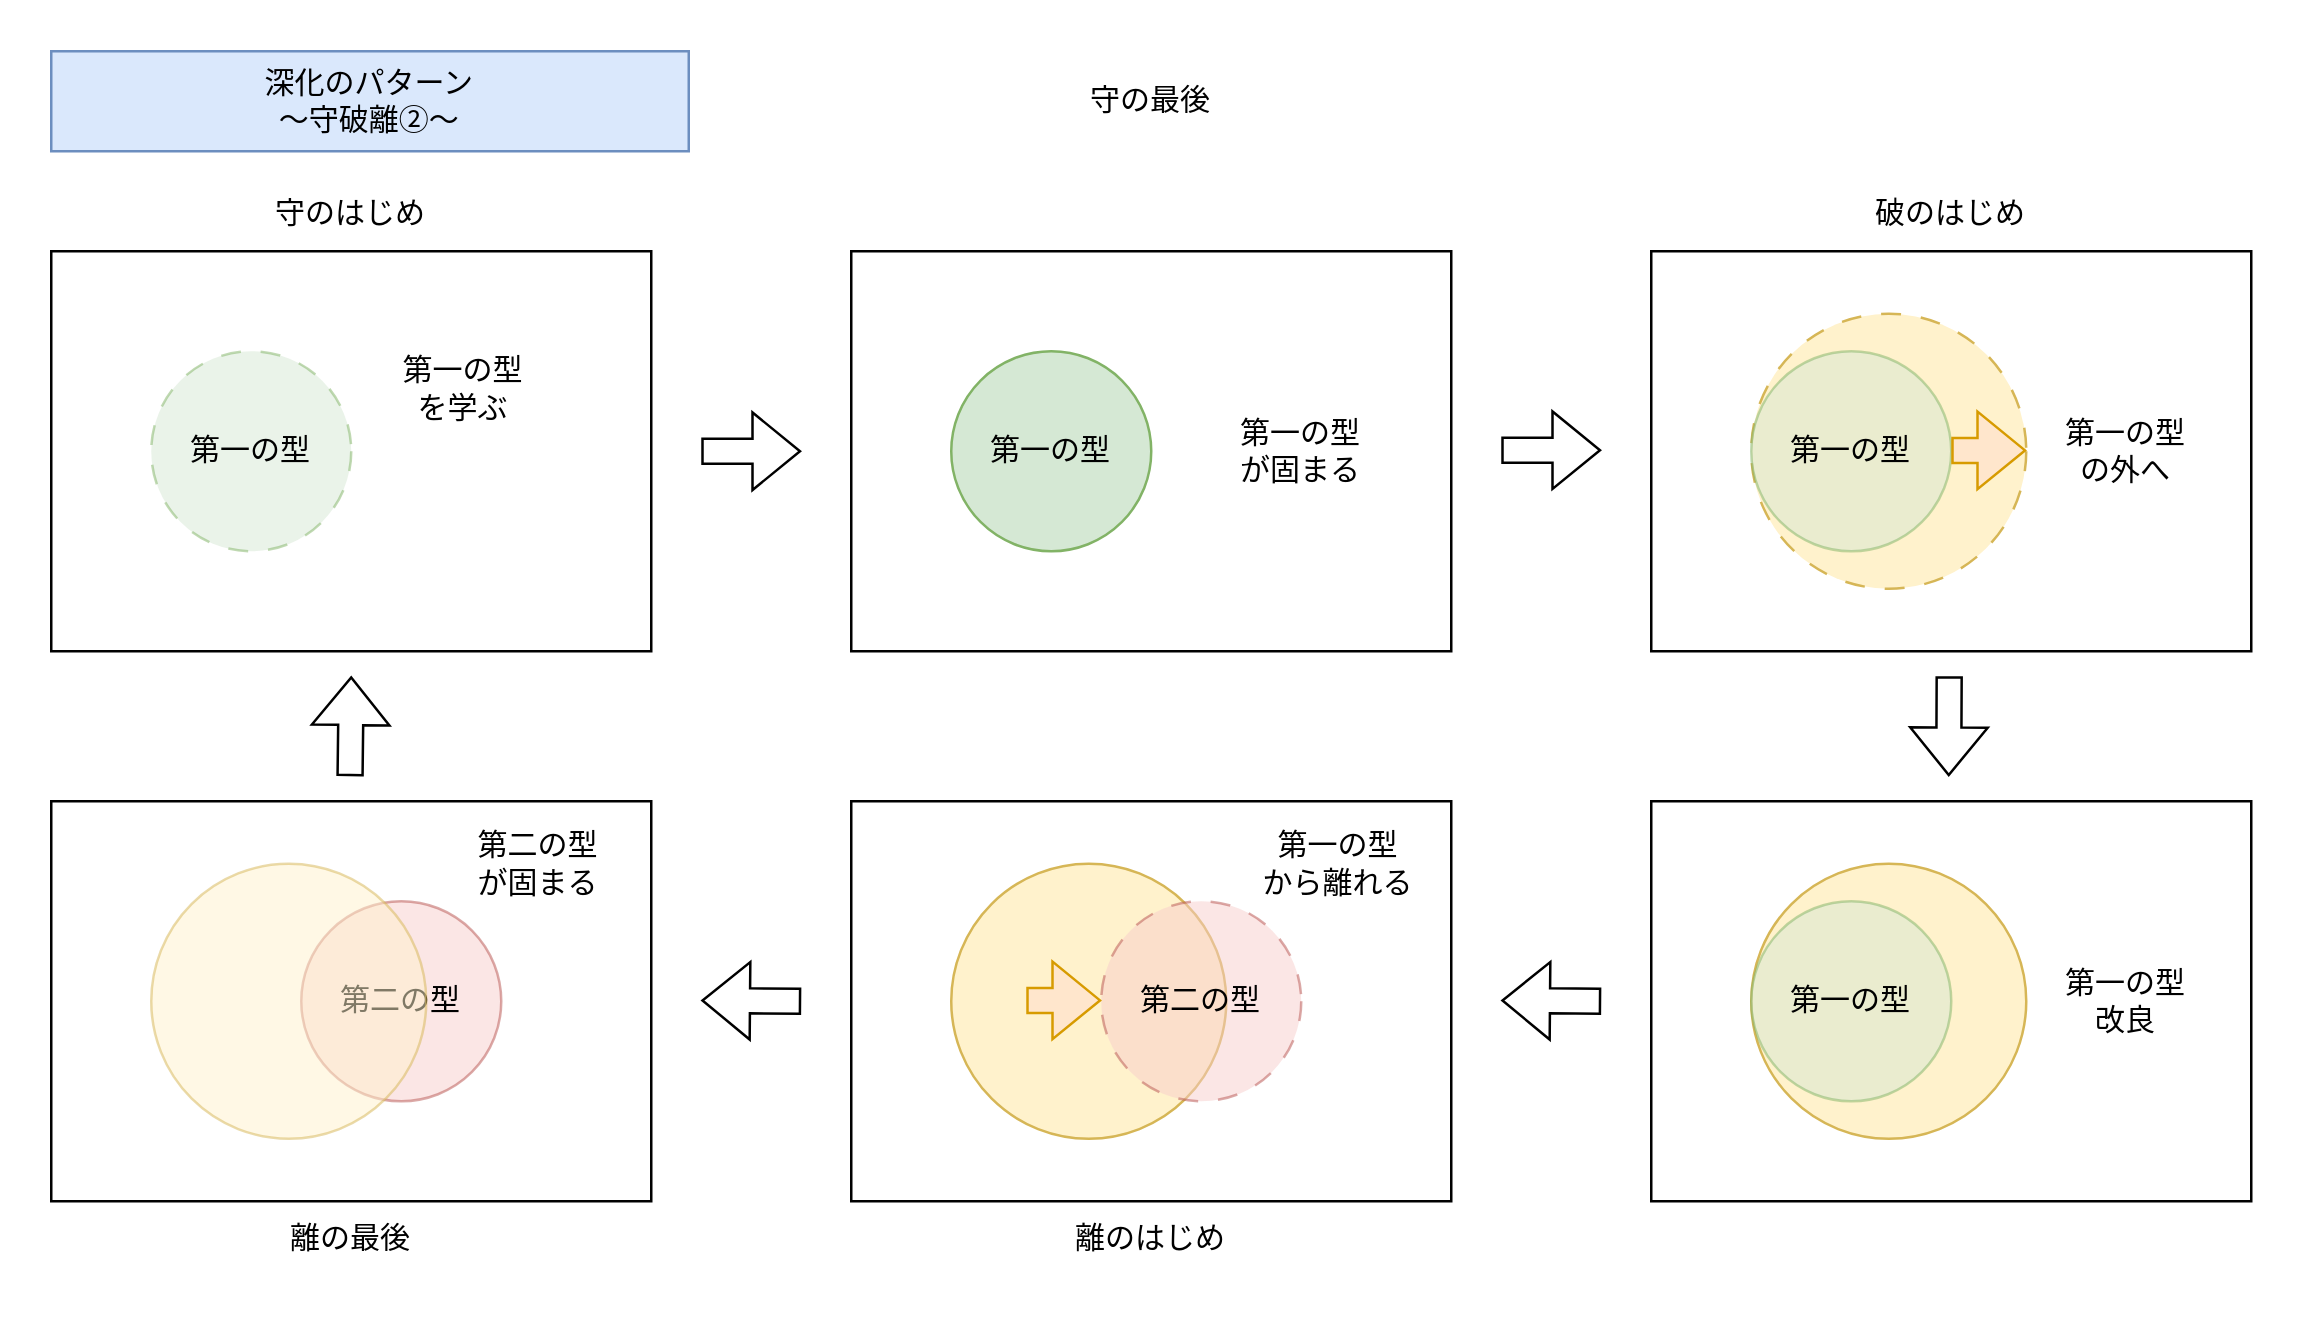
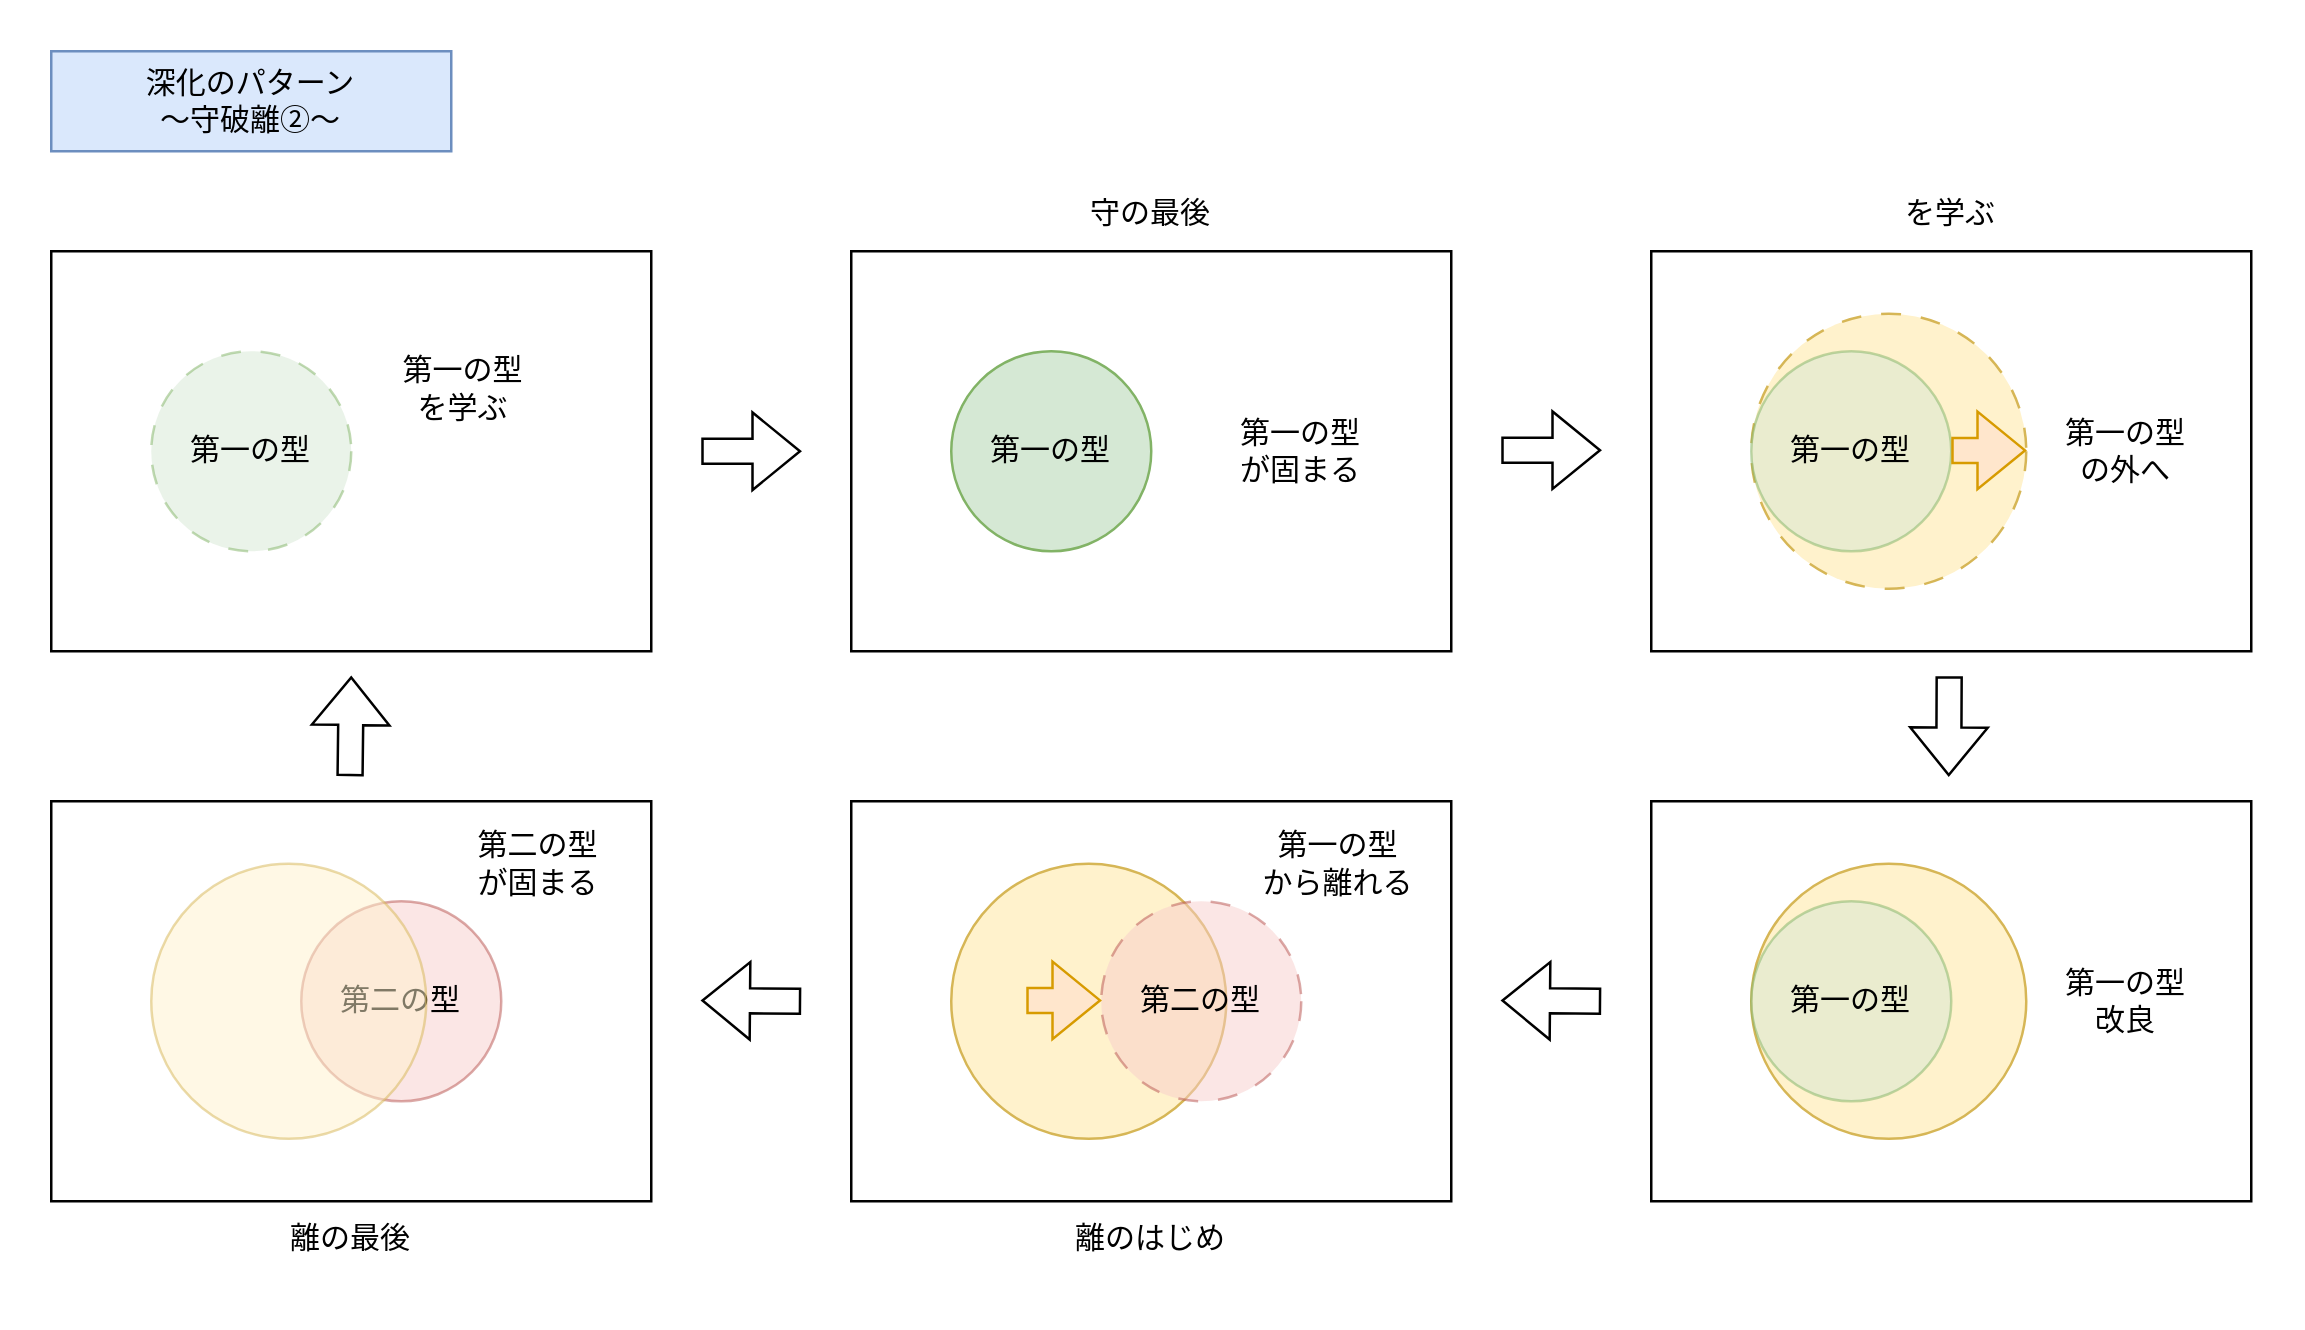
  <mxCell id="0" />
  <mxCell id="1" parent="0" />
- <mxCell id="2" value="深化のパターン&lt;div&gt;～守破離➁～&lt;/div&gt;" style="text;html=1;align=center;verticalAlign=middle;whiteSpace=wrap;rounded=0;fillColor=#dae8fc;strokeColor=#6c8ebf;" vertex="1" parent="1"><mxGeometry x="20" y="20" width="255" height="40" as="geometry" /></mxCell>
+ <mxCell id="2" value="深化のパターン&lt;div&gt;～守破離➁～&lt;/div&gt;" style="text;html=1;align=center;verticalAlign=middle;whiteSpace=wrap;rounded=0;fillColor=#dae8fc;strokeColor=#6c8ebf;" vertex="1" parent="1"><mxGeometry x="20" y="20" width="160" height="40" as="geometry" /></mxCell>
  <mxCell id="3" value="" style="rounded=0;whiteSpace=wrap;html=1;" vertex="1" parent="1"><mxGeometry x="20" y="100" width="240" height="160" as="geometry" /></mxCell>
- <mxCell id="4" value="守のはじめ" style="text;html=1;align=center;verticalAlign=middle;whiteSpace=wrap;rounded=0;" vertex="1" parent="1"><mxGeometry x="60" y="70" width="160" height="30" as="geometry" /></mxCell>
  <mxCell id="5" value="" style="rounded=0;whiteSpace=wrap;html=1;" vertex="1" parent="1"><mxGeometry x="340" y="100" width="240" height="160" as="geometry" /></mxCell>
- <mxCell id="6" value="守の最後" style="text;html=1;align=center;verticalAlign=middle;whiteSpace=wrap;rounded=0;" vertex="1" parent="1"><mxGeometry x="380" y="25" width="160" height="30" as="geometry" /></mxCell>
+ <mxCell id="6" value="守の最後" style="text;html=1;align=center;verticalAlign=middle;whiteSpace=wrap;rounded=0;" vertex="1" parent="1"><mxGeometry x="380" y="70" width="160" height="30" as="geometry" /></mxCell>
  <mxCell id="7" value="第一の型" style="ellipse;whiteSpace=wrap;html=1;aspect=fixed;fillColor=#d5e8d4;strokeColor=#82b366;" vertex="1" parent="1"><mxGeometry x="380" y="140" width="80" height="80" as="geometry" /></mxCell>
  <mxCell id="8" value="" style="shape=flexArrow;endArrow=classic;html=1;rounded=0;" edge="1" parent="1"><mxGeometry width="50" height="50" relative="1" as="geometry"><mxPoint x="280" y="180" as="sourcePoint" /><mxPoint x="320" y="180" as="targetPoint" /></mxGeometry></mxCell>
  <mxCell id="9" value="" style="shape=flexArrow;endArrow=classic;html=1;rounded=0;" edge="1" parent="1"><mxGeometry width="50" height="50" relative="1" as="geometry"><mxPoint x="600" y="179.58" as="sourcePoint" /><mxPoint x="640" y="179.58" as="targetPoint" /></mxGeometry></mxCell>
  <mxCell id="10" value="" style="rounded=0;whiteSpace=wrap;html=1;" vertex="1" parent="1"><mxGeometry x="660" y="100" width="240" height="160" as="geometry" /></mxCell>
- <mxCell id="11" value="破のはじめ" style="text;html=1;align=center;verticalAlign=middle;whiteSpace=wrap;rounded=0;" vertex="1" parent="1"><mxGeometry x="700" y="70" width="160" height="30" as="geometry" /></mxCell>
+ <mxCell id="11" value="を学ぶ" style="text;html=1;align=center;verticalAlign=middle;whiteSpace=wrap;rounded=0;" vertex="1" parent="1"><mxGeometry x="700" y="70" width="160" height="30" as="geometry" /></mxCell>
  <mxCell id="12" value="" style="ellipse;whiteSpace=wrap;html=1;aspect=fixed;fillColor=#fff2cc;strokeColor=#d6b656;dashed=1;dashPattern=8 8;" vertex="1" parent="1"><mxGeometry x="700" y="125" width="110" height="110" as="geometry" /></mxCell>
  <mxCell id="13" value="第一の型" style="ellipse;whiteSpace=wrap;html=1;aspect=fixed;fillColor=#d5e8d4;strokeColor=#82b366;opacity=50;" vertex="1" parent="1"><mxGeometry x="700" y="140" width="80" height="80" as="geometry" /></mxCell>
  <mxCell id="14" value="第一の型の外へ" style="text;html=1;align=center;verticalAlign=middle;whiteSpace=wrap;rounded=0;" vertex="1" parent="1"><mxGeometry x="820" y="165" width="60" height="30" as="geometry" /></mxCell>
  <mxCell id="15" value="" style="shape=flexArrow;endArrow=classic;html=1;rounded=0;" edge="1" parent="1"><mxGeometry width="50" height="50" relative="1" as="geometry"><mxPoint x="779.17" y="270" as="sourcePoint" /><mxPoint x="779" y="310" as="targetPoint" /></mxGeometry></mxCell>
  <mxCell id="16" value="" style="rounded=0;whiteSpace=wrap;html=1;" vertex="1" parent="1"><mxGeometry x="660" y="320" width="240" height="160" as="geometry" /></mxCell>
  <mxCell id="17" value="" style="ellipse;whiteSpace=wrap;html=1;aspect=fixed;fillColor=#fff2cc;strokeColor=#d6b656;" vertex="1" parent="1"><mxGeometry x="700" y="345" width="110" height="110" as="geometry" /></mxCell>
  <mxCell id="18" value="第一の型" style="ellipse;whiteSpace=wrap;html=1;aspect=fixed;fillColor=#d5e8d4;strokeColor=#82b366;opacity=50;" vertex="1" parent="1"><mxGeometry x="700" y="360" width="80" height="80" as="geometry" /></mxCell>
  <mxCell id="19" value="第一の型&lt;div&gt;改良&lt;/div&gt;" style="text;html=1;align=center;verticalAlign=middle;whiteSpace=wrap;rounded=0;" vertex="1" parent="1"><mxGeometry x="820" y="385" width="60" height="30" as="geometry" /></mxCell>
  <mxCell id="20" value="" style="shape=flexArrow;endArrow=classic;html=1;rounded=0;" edge="1" parent="1"><mxGeometry width="50" height="50" relative="1" as="geometry"><mxPoint x="640" y="400" as="sourcePoint" /><mxPoint x="600" y="399.66" as="targetPoint" /></mxGeometry></mxCell>
  <mxCell id="21" value="" style="rounded=0;whiteSpace=wrap;html=1;" vertex="1" parent="1"><mxGeometry x="340" y="320" width="240" height="160" as="geometry" /></mxCell>
  <mxCell id="22" value="離のはじめ" style="text;html=1;align=center;verticalAlign=middle;whiteSpace=wrap;rounded=0;" vertex="1" parent="1"><mxGeometry x="380" y="480" width="160" height="30" as="geometry" /></mxCell>
  <mxCell id="23" value="" style="ellipse;whiteSpace=wrap;html=1;aspect=fixed;fillColor=#fff2cc;strokeColor=#d6b656;" vertex="1" parent="1"><mxGeometry x="380" y="345" width="110" height="110" as="geometry" /></mxCell>
  <mxCell id="24" value="第二の型" style="ellipse;whiteSpace=wrap;html=1;aspect=fixed;opacity=50;fillColor=#f8cecc;strokeColor=#b85450;dashed=1;dashPattern=8 8;" vertex="1" parent="1"><mxGeometry x="440" y="360" width="80" height="80" as="geometry" /></mxCell>
  <mxCell id="25" value="" style="rounded=0;whiteSpace=wrap;html=1;" vertex="1" parent="1"><mxGeometry x="20" y="320" width="240" height="160" as="geometry" /></mxCell>
  <mxCell id="26" value="" style="shape=flexArrow;endArrow=classic;html=1;rounded=0;" edge="1" parent="1"><mxGeometry width="50" height="50" relative="1" as="geometry"><mxPoint x="320" y="400" as="sourcePoint" /><mxPoint x="280" y="399.66" as="targetPoint" /></mxGeometry></mxCell>
  <mxCell id="27" value="第二の型" style="ellipse;whiteSpace=wrap;html=1;aspect=fixed;opacity=50;fillColor=#f8cecc;strokeColor=#b85450;" vertex="1" parent="1"><mxGeometry x="120" y="360" width="80" height="80" as="geometry" /></mxCell>
  <mxCell id="28" value="離の最後" style="text;html=1;align=center;verticalAlign=middle;whiteSpace=wrap;rounded=0;" vertex="1" parent="1"><mxGeometry x="60" y="480" width="160" height="30" as="geometry" /></mxCell>
  <mxCell id="29" value="" style="ellipse;whiteSpace=wrap;html=1;aspect=fixed;fillColor=#fff2cc;strokeColor=#d6b656;opacity=50;" vertex="1" parent="1"><mxGeometry x="60" y="345" width="110" height="110" as="geometry" /></mxCell>
  <mxCell id="30" value="第一の型" style="ellipse;whiteSpace=wrap;html=1;aspect=fixed;fillColor=#d5e8d4;strokeColor=#82b366;opacity=50;dashed=1;dashPattern=8 8;" vertex="1" parent="1"><mxGeometry x="60" y="140" width="80" height="80" as="geometry" /></mxCell>
  <mxCell id="31" value="" style="shape=flexArrow;endArrow=classic;html=1;rounded=0;" edge="1" parent="1"><mxGeometry width="50" height="50" relative="1" as="geometry"><mxPoint x="139.52" y="310" as="sourcePoint" /><mxPoint x="140" y="270" as="targetPoint" /></mxGeometry></mxCell>
  <mxCell id="32" value="第一の型&lt;div&gt;から離れる&lt;/div&gt;" style="text;html=1;align=center;verticalAlign=middle;whiteSpace=wrap;rounded=0;" vertex="1" parent="1"><mxGeometry x="500" y="330" width="70" height="30" as="geometry" /></mxCell>
  <mxCell id="33" value="第二の型&lt;div&gt;が固まる&lt;/div&gt;" style="text;html=1;align=center;verticalAlign=middle;whiteSpace=wrap;rounded=0;" vertex="1" parent="1"><mxGeometry x="180" y="330" width="70" height="30" as="geometry" /></mxCell>
  <mxCell id="34" value="第一の型&lt;div&gt;が固まる&lt;/div&gt;" style="text;html=1;align=center;verticalAlign=middle;whiteSpace=wrap;rounded=0;" vertex="1" parent="1"><mxGeometry x="485" y="165" width="70" height="30" as="geometry" /></mxCell>
  <mxCell id="35" value="" style="shape=flexArrow;endArrow=classic;html=1;rounded=0;fillColor=#ffe6cc;strokeColor=#d79b00;" edge="1" parent="1"><mxGeometry width="50" height="50" relative="1" as="geometry"><mxPoint x="780" y="179.66" as="sourcePoint" /><mxPoint x="810" y="179.66" as="targetPoint" /></mxGeometry></mxCell>
  <mxCell id="36" value="" style="shape=flexArrow;endArrow=classic;html=1;rounded=0;fillColor=#ffe6cc;strokeColor=#d79b00;" edge="1" parent="1"><mxGeometry width="50" height="50" relative="1" as="geometry"><mxPoint x="410" y="399.66" as="sourcePoint" /><mxPoint x="440" y="399.66" as="targetPoint" /></mxGeometry></mxCell>
  <mxCell id="37" value="第一の型&lt;div&gt;を学ぶ&lt;/div&gt;" style="text;html=1;align=center;verticalAlign=middle;whiteSpace=wrap;rounded=0;" vertex="1" parent="1"><mxGeometry x="150" y="140" width="70" height="30" as="geometry" /></mxCell>
